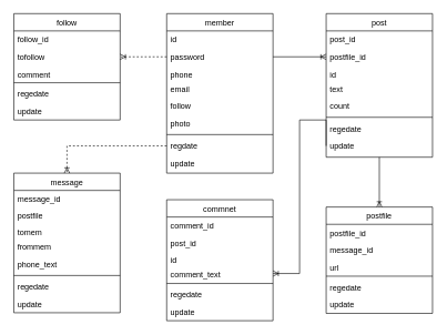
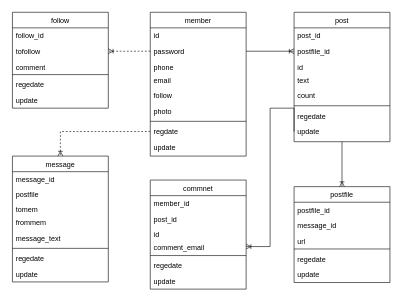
  <mxCell id="0" />
  <mxCell id="1" parent="0" />
  <mxCell id="2" value="" style="edgeStyle=orthogonalEdgeStyle;rounded=0;orthogonalLoop=1;jettySize=auto;html=1;entryX=0.5;entryY=0;entryDx=0;entryDy=0;endArrow=ERoneToMany;endFill=0;" edge="1" parent="1" source="3" target="12"><mxGeometry relative="1" as="geometry" /></mxCell>
  <mxCell id="3" value="post" style="swimlane;fontStyle=0;align=center;verticalAlign=top;childLayout=stackLayout;horizontal=1;startSize=26;horizontalStack=0;resizeParent=1;resizeLast=0;collapsible=1;marginBottom=0;rounded=0;shadow=0;strokeWidth=1;" parent="1" vertex="1"><mxGeometry x="490" y="20" width="160" height="216" as="geometry"><mxRectangle x="550" y="140" width="160" height="26" as="alternateBounds" /></mxGeometry></mxCell>
  <mxCell id="4" value="post_id&#10;" style="text;align=left;verticalAlign=top;spacingLeft=4;spacingRight=4;overflow=hidden;rotatable=0;points=[[0,0.5],[1,0.5]];portConstraint=eastwest;" parent="3" vertex="1"><mxGeometry y="26" width="160" height="26" as="geometry" /></mxCell>
  <mxCell id="5" value="postfile_id" style="text;align=left;verticalAlign=top;spacingLeft=4;spacingRight=4;overflow=hidden;rotatable=0;points=[[0,0.5],[1,0.5]];portConstraint=eastwest;rounded=0;shadow=0;html=0;" parent="3" vertex="1"><mxGeometry y="52" width="160" height="26" as="geometry" /></mxCell>
  <mxCell id="6" value="id" style="text;align=left;verticalAlign=top;spacingLeft=4;spacingRight=4;overflow=hidden;rotatable=0;points=[[0,0.5],[1,0.5]];portConstraint=eastwest;rounded=0;shadow=0;html=0;" parent="3" vertex="1"><mxGeometry y="78" width="160" height="22" as="geometry" /></mxCell>
  <mxCell id="7" value="text" style="text;align=left;verticalAlign=top;spacingLeft=4;spacingRight=4;overflow=hidden;rotatable=0;points=[[0,0.5],[1,0.5]];portConstraint=eastwest;rounded=0;shadow=0;html=0;" parent="3" vertex="1"><mxGeometry y="100" width="160" height="26" as="geometry" /></mxCell>
  <mxCell id="8" value="count" style="text;align=left;verticalAlign=top;spacingLeft=4;spacingRight=4;overflow=hidden;rotatable=0;points=[[0,0.5],[1,0.5]];portConstraint=eastwest;rounded=0;shadow=0;html=0;" parent="3" vertex="1"><mxGeometry y="126" width="160" height="26" as="geometry" /></mxCell>
  <mxCell id="9" value="" style="line;html=1;strokeWidth=1;align=left;verticalAlign=middle;spacingTop=-1;spacingLeft=3;spacingRight=3;rotatable=0;labelPosition=right;points=[];portConstraint=eastwest;" parent="3" vertex="1"><mxGeometry y="152" width="160" height="8" as="geometry" /></mxCell>
  <mxCell id="10" value="regedate" style="text;align=left;verticalAlign=top;spacingLeft=4;spacingRight=4;overflow=hidden;rotatable=0;points=[[0,0.5],[1,0.5]];portConstraint=eastwest;" parent="3" vertex="1"><mxGeometry y="160" width="160" height="26" as="geometry" /></mxCell>
  <mxCell id="11" value="update" style="text;align=left;verticalAlign=top;spacingLeft=4;spacingRight=4;overflow=hidden;rotatable=0;points=[[0,0.5],[1,0.5]];portConstraint=eastwest;" parent="3" vertex="1"><mxGeometry y="186" width="160" height="26" as="geometry" /></mxCell>
  <mxCell id="12" value="postfile" style="swimlane;fontStyle=0;align=center;verticalAlign=top;childLayout=stackLayout;horizontal=1;startSize=26;horizontalStack=0;resizeParent=1;resizeLast=0;collapsible=1;marginBottom=0;rounded=0;shadow=0;strokeWidth=1;" vertex="1" parent="1"><mxGeometry x="490" y="311" width="160" height="160" as="geometry"><mxRectangle x="550" y="140" width="160" height="26" as="alternateBounds" /></mxGeometry></mxCell>
  <mxCell id="13" value="postfile_id" style="text;align=left;verticalAlign=top;spacingLeft=4;spacingRight=4;overflow=hidden;rotatable=0;points=[[0,0.5],[1,0.5]];portConstraint=eastwest;" vertex="1" parent="12"><mxGeometry y="26" width="160" height="26" as="geometry" /></mxCell>
  <mxCell id="14" value="message_id" style="text;align=left;verticalAlign=top;spacingLeft=4;spacingRight=4;overflow=hidden;rotatable=0;points=[[0,0.5],[1,0.5]];portConstraint=eastwest;rounded=0;shadow=0;html=0;" vertex="1" parent="12"><mxGeometry y="52" width="160" height="26" as="geometry" /></mxCell>
  <mxCell id="15" value="url" style="text;align=left;verticalAlign=top;spacingLeft=4;spacingRight=4;overflow=hidden;rotatable=0;points=[[0,0.5],[1,0.5]];portConstraint=eastwest;rounded=0;shadow=0;html=0;" vertex="1" parent="12"><mxGeometry y="78" width="160" height="22" as="geometry" /></mxCell>
  <mxCell id="16" value="" style="line;html=1;strokeWidth=1;align=left;verticalAlign=middle;spacingTop=-1;spacingLeft=3;spacingRight=3;rotatable=0;labelPosition=right;points=[];portConstraint=eastwest;" vertex="1" parent="12"><mxGeometry y="100" width="160" height="8" as="geometry" /></mxCell>
  <mxCell id="17" value="regedate" style="text;align=left;verticalAlign=top;spacingLeft=4;spacingRight=4;overflow=hidden;rotatable=0;points=[[0,0.5],[1,0.5]];portConstraint=eastwest;" vertex="1" parent="12"><mxGeometry y="108" width="160" height="26" as="geometry" /></mxCell>
  <mxCell id="18" value="update" style="text;align=left;verticalAlign=top;spacingLeft=4;spacingRight=4;overflow=hidden;rotatable=0;points=[[0,0.5],[1,0.5]];portConstraint=eastwest;" vertex="1" parent="12"><mxGeometry y="134" width="160" height="26" as="geometry" /></mxCell>
  <mxCell id="19" value="follow" style="swimlane;fontStyle=0;align=center;verticalAlign=top;childLayout=stackLayout;horizontal=1;startSize=26;horizontalStack=0;resizeParent=1;resizeLast=0;collapsible=1;marginBottom=0;rounded=0;shadow=0;strokeWidth=1;" vertex="1" parent="1"><mxGeometry x="20" y="20" width="160" height="160" as="geometry"><mxRectangle x="550" y="140" width="160" height="26" as="alternateBounds" /></mxGeometry></mxCell>
  <mxCell id="20" value="follow_id" style="text;align=left;verticalAlign=top;spacingLeft=4;spacingRight=4;overflow=hidden;rotatable=0;points=[[0,0.5],[1,0.5]];portConstraint=eastwest;" vertex="1" parent="19"><mxGeometry y="26" width="160" height="26" as="geometry" /></mxCell>
  <mxCell id="21" value="tofollow" style="text;align=left;verticalAlign=top;spacingLeft=4;spacingRight=4;overflow=hidden;rotatable=0;points=[[0,0.5],[1,0.5]];portConstraint=eastwest;rounded=0;shadow=0;html=0;" vertex="1" parent="19"><mxGeometry y="52" width="160" height="26" as="geometry" /></mxCell>
  <mxCell id="22" value="comment" style="text;align=left;verticalAlign=top;spacingLeft=4;spacingRight=4;overflow=hidden;rotatable=0;points=[[0,0.5],[1,0.5]];portConstraint=eastwest;rounded=0;shadow=0;html=0;" vertex="1" parent="19"><mxGeometry y="78" width="160" height="22" as="geometry" /></mxCell>
  <mxCell id="23" value="" style="line;html=1;strokeWidth=1;align=left;verticalAlign=middle;spacingTop=-1;spacingLeft=3;spacingRight=3;rotatable=0;labelPosition=right;points=[];portConstraint=eastwest;" vertex="1" parent="19"><mxGeometry y="100" width="160" height="8" as="geometry" /></mxCell>
  <mxCell id="24" value="regedate" style="text;align=left;verticalAlign=top;spacingLeft=4;spacingRight=4;overflow=hidden;rotatable=0;points=[[0,0.5],[1,0.5]];portConstraint=eastwest;" vertex="1" parent="19"><mxGeometry y="108" width="160" height="26" as="geometry" /></mxCell>
  <mxCell id="25" value="update" style="text;align=left;verticalAlign=top;spacingLeft=4;spacingRight=4;overflow=hidden;rotatable=0;points=[[0,0.5],[1,0.5]];portConstraint=eastwest;" vertex="1" parent="19"><mxGeometry y="134" width="160" height="26" as="geometry" /></mxCell>
  <mxCell id="26" value="message" style="swimlane;fontStyle=0;align=center;verticalAlign=top;childLayout=stackLayout;horizontal=1;startSize=26;horizontalStack=0;resizeParent=1;resizeLast=0;collapsible=1;marginBottom=0;rounded=0;shadow=0;strokeWidth=1;" vertex="1" parent="1"><mxGeometry x="20" y="260" width="160" height="210" as="geometry"><mxRectangle x="550" y="140" width="160" height="26" as="alternateBounds" /></mxGeometry></mxCell>
  <mxCell id="27" value="message_id" style="text;align=left;verticalAlign=top;spacingLeft=4;spacingRight=4;overflow=hidden;rotatable=0;points=[[0,0.5],[1,0.5]];portConstraint=eastwest;" vertex="1" parent="26"><mxGeometry y="26" width="160" height="24" as="geometry" /></mxCell>
  <mxCell id="28" value="postfile" style="text;align=left;verticalAlign=top;spacingLeft=4;spacingRight=4;overflow=hidden;rotatable=0;points=[[0,0.5],[1,0.5]];portConstraint=eastwest;rounded=0;shadow=0;html=0;" vertex="1" parent="26"><mxGeometry y="50" width="160" height="26" as="geometry" /></mxCell>
  <mxCell id="29" value="tomem" style="text;align=left;verticalAlign=top;spacingLeft=4;spacingRight=4;overflow=hidden;rotatable=0;points=[[0,0.5],[1,0.5]];portConstraint=eastwest;rounded=0;shadow=0;html=0;" vertex="1" parent="26"><mxGeometry y="76" width="160" height="22" as="geometry" /></mxCell>
  <mxCell id="30" value="frommem" style="text;align=left;verticalAlign=top;spacingLeft=4;spacingRight=4;overflow=hidden;rotatable=0;points=[[0,0.5],[1,0.5]];portConstraint=eastwest;" vertex="1" parent="26"><mxGeometry y="98" width="160" height="26" as="geometry" /></mxCell>
- <mxCell id="31" value="phone_text" style="text;align=left;verticalAlign=top;spacingLeft=4;spacingRight=4;overflow=hidden;rotatable=0;points=[[0,0.5],[1,0.5]];portConstraint=eastwest;" vertex="1" parent="26"><mxGeometry y="124" width="160" height="26" as="geometry" /></mxCell>
+ <mxCell id="31" value="message_text" style="text;align=left;verticalAlign=top;spacingLeft=4;spacingRight=4;overflow=hidden;rotatable=0;points=[[0,0.5],[1,0.5]];portConstraint=eastwest;" vertex="1" parent="26"><mxGeometry y="124" width="160" height="26" as="geometry" /></mxCell>
  <mxCell id="32" value="" style="line;html=1;strokeWidth=1;align=left;verticalAlign=middle;spacingTop=-1;spacingLeft=3;spacingRight=3;rotatable=0;labelPosition=right;points=[];portConstraint=eastwest;" vertex="1" parent="26"><mxGeometry y="150" width="160" height="8" as="geometry" /></mxCell>
  <mxCell id="33" value="regedate" style="text;align=left;verticalAlign=top;spacingLeft=4;spacingRight=4;overflow=hidden;rotatable=0;points=[[0,0.5],[1,0.5]];portConstraint=eastwest;" vertex="1" parent="26"><mxGeometry y="158" width="160" height="26" as="geometry" /></mxCell>
  <mxCell id="34" value="update" style="text;align=left;verticalAlign=top;spacingLeft=4;spacingRight=4;overflow=hidden;rotatable=0;points=[[0,0.5],[1,0.5]];portConstraint=eastwest;" vertex="1" parent="26"><mxGeometry y="184" width="160" height="26" as="geometry" /></mxCell>
  <mxCell id="35" value="commnet" style="swimlane;fontStyle=0;align=center;verticalAlign=top;childLayout=stackLayout;horizontal=1;startSize=26;horizontalStack=0;resizeParent=1;resizeLast=0;collapsible=1;marginBottom=0;rounded=0;shadow=0;strokeWidth=1;" vertex="1" parent="1"><mxGeometry x="250" y="300" width="160" height="182" as="geometry"><mxRectangle x="550" y="140" width="160" height="26" as="alternateBounds" /></mxGeometry></mxCell>
- <mxCell id="36" value="comment_id" style="text;align=left;verticalAlign=top;spacingLeft=4;spacingRight=4;overflow=hidden;rotatable=0;points=[[0,0.5],[1,0.5]];portConstraint=eastwest;" vertex="1" parent="35"><mxGeometry y="26" width="160" height="26" as="geometry" /></mxCell>
+ <mxCell id="36" value="member_id" style="text;align=left;verticalAlign=top;spacingLeft=4;spacingRight=4;overflow=hidden;rotatable=0;points=[[0,0.5],[1,0.5]];portConstraint=eastwest;" vertex="1" parent="35"><mxGeometry y="26" width="160" height="26" as="geometry" /></mxCell>
  <mxCell id="37" value="post_id" style="text;align=left;verticalAlign=top;spacingLeft=4;spacingRight=4;overflow=hidden;rotatable=0;points=[[0,0.5],[1,0.5]];portConstraint=eastwest;rounded=0;shadow=0;html=0;" vertex="1" parent="35"><mxGeometry y="52" width="160" height="26" as="geometry" /></mxCell>
  <mxCell id="38" value="id" style="text;align=left;verticalAlign=top;spacingLeft=4;spacingRight=4;overflow=hidden;rotatable=0;points=[[0,0.5],[1,0.5]];portConstraint=eastwest;rounded=0;shadow=0;html=0;" vertex="1" parent="35"><mxGeometry y="78" width="160" height="22" as="geometry" /></mxCell>
- <mxCell id="39" value="comment_text" style="text;align=left;verticalAlign=top;spacingLeft=4;spacingRight=4;overflow=hidden;rotatable=0;points=[[0,0.5],[1,0.5]];portConstraint=eastwest;rounded=0;shadow=0;html=0;" vertex="1" parent="35"><mxGeometry y="100" width="160" height="22" as="geometry" /></mxCell>
+ <mxCell id="39" value="comment_email" style="text;align=left;verticalAlign=top;spacingLeft=4;spacingRight=4;overflow=hidden;rotatable=0;points=[[0,0.5],[1,0.5]];portConstraint=eastwest;rounded=0;shadow=0;html=0;" vertex="1" parent="35"><mxGeometry y="100" width="160" height="22" as="geometry" /></mxCell>
  <mxCell id="40" value="" style="line;html=1;strokeWidth=1;align=left;verticalAlign=middle;spacingTop=-1;spacingLeft=3;spacingRight=3;rotatable=0;labelPosition=right;points=[];portConstraint=eastwest;" vertex="1" parent="35"><mxGeometry y="122" width="160" height="8" as="geometry" /></mxCell>
  <mxCell id="41" value="regedate" style="text;align=left;verticalAlign=top;spacingLeft=4;spacingRight=4;overflow=hidden;rotatable=0;points=[[0,0.5],[1,0.5]];portConstraint=eastwest;" vertex="1" parent="35"><mxGeometry y="130" width="160" height="26" as="geometry" /></mxCell>
  <mxCell id="42" value="update" style="text;align=left;verticalAlign=top;spacingLeft=4;spacingRight=4;overflow=hidden;rotatable=0;points=[[0,0.5],[1,0.5]];portConstraint=eastwest;" vertex="1" parent="35"><mxGeometry y="156" width="160" height="26" as="geometry" /></mxCell>
  <mxCell id="43" value="member" style="swimlane;fontStyle=0;align=center;verticalAlign=top;childLayout=stackLayout;horizontal=1;startSize=26;horizontalStack=0;resizeParent=1;resizeLast=0;collapsible=1;marginBottom=0;rounded=0;shadow=0;strokeWidth=1;" vertex="1" parent="1"><mxGeometry x="250" y="20" width="160" height="240" as="geometry"><mxRectangle x="550" y="140" width="160" height="26" as="alternateBounds" /></mxGeometry></mxCell>
  <mxCell id="44" value="id" style="text;align=left;verticalAlign=top;spacingLeft=4;spacingRight=4;overflow=hidden;rotatable=0;points=[[0,0.5],[1,0.5]];portConstraint=eastwest;" vertex="1" parent="43"><mxGeometry y="26" width="160" height="26" as="geometry" /></mxCell>
  <mxCell id="45" value="password" style="text;align=left;verticalAlign=top;spacingLeft=4;spacingRight=4;overflow=hidden;rotatable=0;points=[[0,0.5],[1,0.5]];portConstraint=eastwest;rounded=0;shadow=0;html=0;" vertex="1" parent="43"><mxGeometry y="52" width="160" height="26" as="geometry" /></mxCell>
  <mxCell id="46" value="phone" style="text;align=left;verticalAlign=top;spacingLeft=4;spacingRight=4;overflow=hidden;rotatable=0;points=[[0,0.5],[1,0.5]];portConstraint=eastwest;rounded=0;shadow=0;html=0;" vertex="1" parent="43"><mxGeometry y="78" width="160" height="22" as="geometry" /></mxCell>
  <mxCell id="47" value="email" style="text;align=left;verticalAlign=top;spacingLeft=4;spacingRight=4;overflow=hidden;rotatable=0;points=[[0,0.5],[1,0.5]];portConstraint=eastwest;rounded=0;shadow=0;html=0;" vertex="1" parent="43"><mxGeometry y="100" width="160" height="26" as="geometry" /></mxCell>
  <mxCell id="48" value="follow" style="text;align=left;verticalAlign=top;spacingLeft=4;spacingRight=4;overflow=hidden;rotatable=0;points=[[0,0.5],[1,0.5]];portConstraint=eastwest;rounded=0;shadow=0;html=0;" vertex="1" parent="43"><mxGeometry y="126" width="160" height="26" as="geometry" /></mxCell>
  <mxCell id="49" value="photo" style="text;align=left;verticalAlign=top;spacingLeft=4;spacingRight=4;overflow=hidden;rotatable=0;points=[[0,0.5],[1,0.5]];portConstraint=eastwest;" vertex="1" parent="43"><mxGeometry y="152" width="160" height="26" as="geometry" /></mxCell>
  <mxCell id="50" value="" style="line;html=1;strokeWidth=1;align=left;verticalAlign=middle;spacingTop=-1;spacingLeft=3;spacingRight=3;rotatable=0;labelPosition=right;points=[];portConstraint=eastwest;" vertex="1" parent="43"><mxGeometry y="178" width="160" height="8" as="geometry" /></mxCell>
  <mxCell id="51" value="regdate" style="text;align=left;verticalAlign=top;spacingLeft=4;spacingRight=4;overflow=hidden;rotatable=0;points=[[0,0.5],[1,0.5]];portConstraint=eastwest;" vertex="1" parent="43"><mxGeometry y="186" width="160" height="26" as="geometry" /></mxCell>
  <mxCell id="52" value="update" style="text;align=left;verticalAlign=top;spacingLeft=4;spacingRight=4;overflow=hidden;rotatable=0;points=[[0,0.5],[1,0.5]];portConstraint=eastwest;" vertex="1" parent="43"><mxGeometry y="212" width="160" height="28" as="geometry" /></mxCell>
  <mxCell id="53" value="" style="edgeStyle=orthogonalEdgeStyle;rounded=0;orthogonalLoop=1;jettySize=auto;html=1;endArrow=ERoneToMany;endFill=0;entryX=1;entryY=0.5;entryDx=0;entryDy=0;exitX=0;exitY=0.5;exitDx=0;exitDy=0;" edge="1" parent="1" source="11" target="39"><mxGeometry relative="1" as="geometry"><Array as="points"><mxPoint x="490" y="180" /><mxPoint x="450" y="180" /><mxPoint x="450" y="411" /></Array></mxGeometry></mxCell>
  <mxCell id="54" value="" style="edgeStyle=orthogonalEdgeStyle;rounded=0;orthogonalLoop=1;jettySize=auto;html=1;endArrow=ERoneToMany;endFill=0;entryX=0;entryY=0.5;entryDx=0;entryDy=0;" edge="1" parent="1" source="45" target="5"><mxGeometry relative="1" as="geometry"><Array as="points" /></mxGeometry></mxCell>
  <mxCell id="55" value="" style="edgeStyle=orthogonalEdgeStyle;rounded=0;orthogonalLoop=1;jettySize=auto;html=1;endArrow=ERoneToMany;endFill=0;entryX=1;entryY=0.5;entryDx=0;entryDy=0;dashed=1;" edge="1" parent="1" source="45" target="21"><mxGeometry relative="1" as="geometry"><mxPoint x="190" y="85" as="targetPoint" /><Array as="points" /></mxGeometry></mxCell>
  <mxCell id="56" value="" style="edgeStyle=orthogonalEdgeStyle;rounded=0;orthogonalLoop=1;jettySize=auto;html=1;endArrow=ERoneToMany;endFill=0;entryX=0.5;entryY=0;entryDx=0;entryDy=0;dashed=1;" edge="1" parent="1" source="51" target="26"><mxGeometry relative="1" as="geometry"><mxPoint x="100" y="250" as="targetPoint" /></mxGeometry></mxCell>
